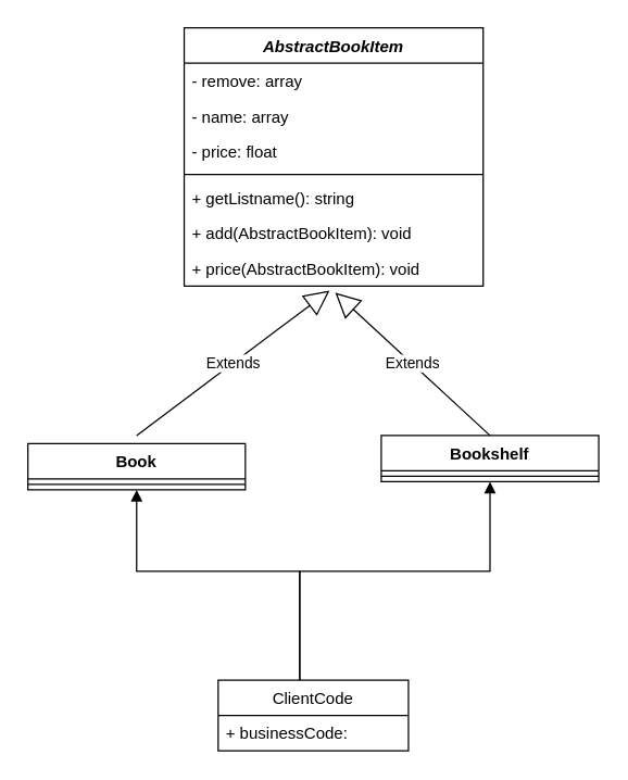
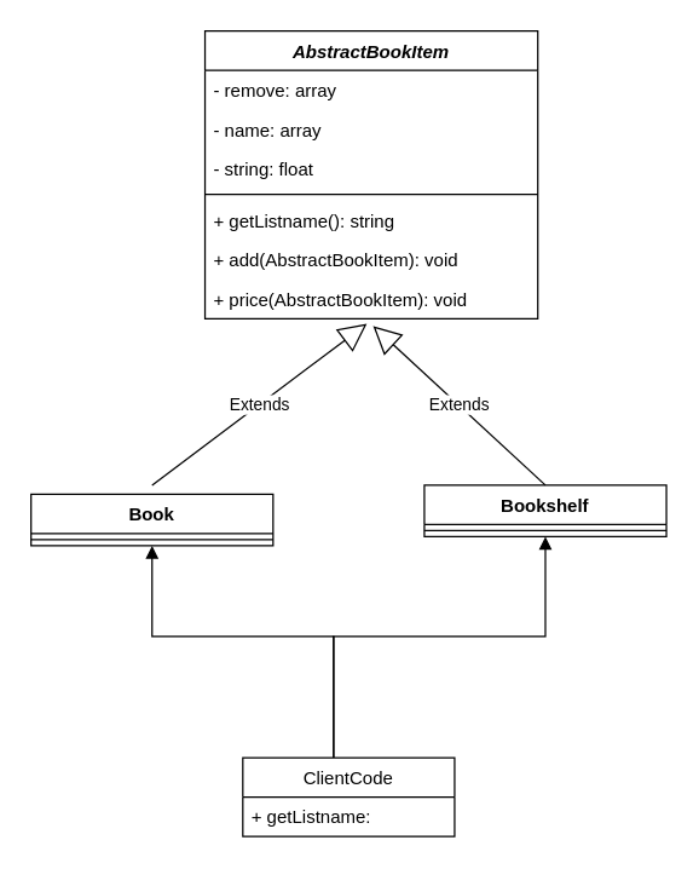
  <mxCell id="0" />
  <mxCell id="1" parent="0" />
  <mxCell id="2" value="ClientCode" style="swimlane;fontStyle=0;childLayout=stackLayout;horizontal=1;startSize=26;fillColor=none;horizontalStack=0;resizeParent=1;resizeParentMax=0;resizeLast=0;collapsible=1;marginBottom=0;" vertex="1" parent="1"><mxGeometry x="160" y="500" width="140" height="52" as="geometry" /></mxCell>
  <mxCell id="3" value="" style="endArrow=block;endFill=1;html=1;edgeStyle=orthogonalEdgeStyle;align=left;verticalAlign=top;rounded=0;entryX=0.5;entryY=1;entryDx=0;entryDy=0;" edge="1" parent="2" target="14"><mxGeometry x="-1" relative="1" as="geometry"><mxPoint x="60" as="sourcePoint" /><mxPoint x="220" as="targetPoint" /><Array as="points"><mxPoint x="60" y="-80" /><mxPoint x="-60" y="-80" /></Array></mxGeometry></mxCell>
- <mxCell id="4" value="+ businessCode: " style="text;strokeColor=none;fillColor=none;align=left;verticalAlign=top;spacingLeft=4;spacingRight=4;overflow=hidden;rotatable=0;points=[[0,0.5],[1,0.5]];portConstraint=eastwest;" vertex="1" parent="2"><mxGeometry y="26" width="140" height="26" as="geometry" /></mxCell>
+ <mxCell id="4" value="+ getListname: " style="text;strokeColor=none;fillColor=none;align=left;verticalAlign=top;spacingLeft=4;spacingRight=4;overflow=hidden;rotatable=0;points=[[0,0.5],[1,0.5]];portConstraint=eastwest;" vertex="1" parent="2"><mxGeometry y="26" width="140" height="26" as="geometry" /></mxCell>
  <mxCell id="5" value="" style="endArrow=block;endFill=1;html=1;edgeStyle=orthogonalEdgeStyle;align=left;verticalAlign=top;rounded=0;entryX=0.5;entryY=1;entryDx=0;entryDy=0;" edge="1" parent="2" target="17"><mxGeometry x="-1" relative="1" as="geometry"><mxPoint x="60" as="sourcePoint" /><mxPoint x="-60" y="-140" as="targetPoint" /><Array as="points"><mxPoint x="60" y="-80" /><mxPoint x="200" y="-80" /></Array></mxGeometry></mxCell>
  <mxCell id="6" value="AbstractBookItem" style="swimlane;fontStyle=3;align=center;verticalAlign=top;childLayout=stackLayout;horizontal=1;startSize=26;horizontalStack=0;resizeParent=1;resizeParentMax=0;resizeLast=0;collapsible=1;marginBottom=0;" vertex="1" parent="1"><mxGeometry x="135" y="20" width="220" height="190" as="geometry" /></mxCell>
  <mxCell id="7" value="- remove: array" style="text;strokeColor=none;fillColor=none;align=left;verticalAlign=top;spacingLeft=4;spacingRight=4;overflow=hidden;rotatable=0;points=[[0,0.5],[1,0.5]];portConstraint=eastwest;" vertex="1" parent="6"><mxGeometry y="26" width="220" height="26" as="geometry" /></mxCell>
  <mxCell id="8" value="- name: array" style="text;strokeColor=none;fillColor=none;align=left;verticalAlign=top;spacingLeft=4;spacingRight=4;overflow=hidden;rotatable=0;points=[[0,0.5],[1,0.5]];portConstraint=eastwest;" vertex="1" parent="6"><mxGeometry y="52" width="220" height="26" as="geometry" /></mxCell>
- <mxCell id="9" value="- price: float" style="text;strokeColor=none;fillColor=none;align=left;verticalAlign=top;spacingLeft=4;spacingRight=4;overflow=hidden;rotatable=0;points=[[0,0.5],[1,0.5]];portConstraint=eastwest;" vertex="1" parent="6"><mxGeometry y="78" width="220" height="26" as="geometry" /></mxCell>
+ <mxCell id="9" value="- string: float" style="text;strokeColor=none;fillColor=none;align=left;verticalAlign=top;spacingLeft=4;spacingRight=4;overflow=hidden;rotatable=0;points=[[0,0.5],[1,0.5]];portConstraint=eastwest;" vertex="1" parent="6"><mxGeometry y="78" width="220" height="26" as="geometry" /></mxCell>
  <mxCell id="10" value="" style="line;strokeWidth=1;fillColor=none;align=left;verticalAlign=middle;spacingTop=-1;spacingLeft=3;spacingRight=3;rotatable=0;labelPosition=right;points=[];portConstraint=eastwest;" vertex="1" parent="6"><mxGeometry y="104" width="220" height="8" as="geometry" /></mxCell>
  <mxCell id="11" value="+ getListname(): string" style="text;strokeColor=none;fillColor=none;align=left;verticalAlign=top;spacingLeft=4;spacingRight=4;overflow=hidden;rotatable=0;points=[[0,0.5],[1,0.5]];portConstraint=eastwest;" vertex="1" parent="6"><mxGeometry y="112" width="220" height="26" as="geometry" /></mxCell>
  <mxCell id="12" value="+ add(AbstractBookItem): void" style="text;strokeColor=none;fillColor=none;align=left;verticalAlign=top;spacingLeft=4;spacingRight=4;overflow=hidden;rotatable=0;points=[[0,0.5],[1,0.5]];portConstraint=eastwest;" vertex="1" parent="6"><mxGeometry y="138" width="220" height="26" as="geometry" /></mxCell>
  <mxCell id="13" value="+ price(AbstractBookItem): void" style="text;strokeColor=none;fillColor=none;align=left;verticalAlign=top;spacingLeft=4;spacingRight=4;overflow=hidden;rotatable=0;points=[[0,0.5],[1,0.5]];portConstraint=eastwest;" vertex="1" parent="6"><mxGeometry y="164" width="220" height="26" as="geometry" /></mxCell>
  <mxCell id="14" value="Book" style="swimlane;fontStyle=1;align=center;verticalAlign=top;childLayout=stackLayout;horizontal=1;startSize=26;horizontalStack=0;resizeParent=1;resizeParentMax=0;resizeLast=0;collapsible=1;marginBottom=0;" vertex="1" parent="1"><mxGeometry x="20" y="326" width="160" height="34" as="geometry" /></mxCell>
  <mxCell id="15" value="" style="line;strokeWidth=1;fillColor=none;align=left;verticalAlign=middle;spacingTop=-1;spacingLeft=3;spacingRight=3;rotatable=0;labelPosition=right;points=[];portConstraint=eastwest;" vertex="1" parent="14"><mxGeometry y="26" width="160" height="8" as="geometry" /></mxCell>
  <mxCell id="16" value="Extends" style="endArrow=block;endSize=16;endFill=0;html=1;rounded=0;entryX=0.486;entryY=1.131;entryDx=0;entryDy=0;entryPerimeter=0;" edge="1" parent="14" target="13"><mxGeometry width="160" relative="1" as="geometry"><mxPoint x="80" y="-6" as="sourcePoint" /><mxPoint x="240" y="-6" as="targetPoint" /></mxGeometry></mxCell>
  <mxCell id="17" value="Bookshelf" style="swimlane;fontStyle=1;align=center;verticalAlign=top;childLayout=stackLayout;horizontal=1;startSize=26;horizontalStack=0;resizeParent=1;resizeParentMax=0;resizeLast=0;collapsible=1;marginBottom=0;" vertex="1" parent="1"><mxGeometry x="280" y="320" width="160" height="34" as="geometry" /></mxCell>
  <mxCell id="18" value="Extends" style="endArrow=block;endSize=16;endFill=0;html=1;rounded=0;entryX=0.505;entryY=1.186;entryDx=0;entryDy=0;entryPerimeter=0;" edge="1" parent="17" target="13"><mxGeometry width="160" relative="1" as="geometry"><mxPoint x="80" as="sourcePoint" /><mxPoint x="-20" y="-100" as="targetPoint" /></mxGeometry></mxCell>
  <mxCell id="19" value="" style="line;strokeWidth=1;fillColor=none;align=left;verticalAlign=middle;spacingTop=-1;spacingLeft=3;spacingRight=3;rotatable=0;labelPosition=right;points=[];portConstraint=eastwest;" vertex="1" parent="17"><mxGeometry y="26" width="160" height="8" as="geometry" /></mxCell>
